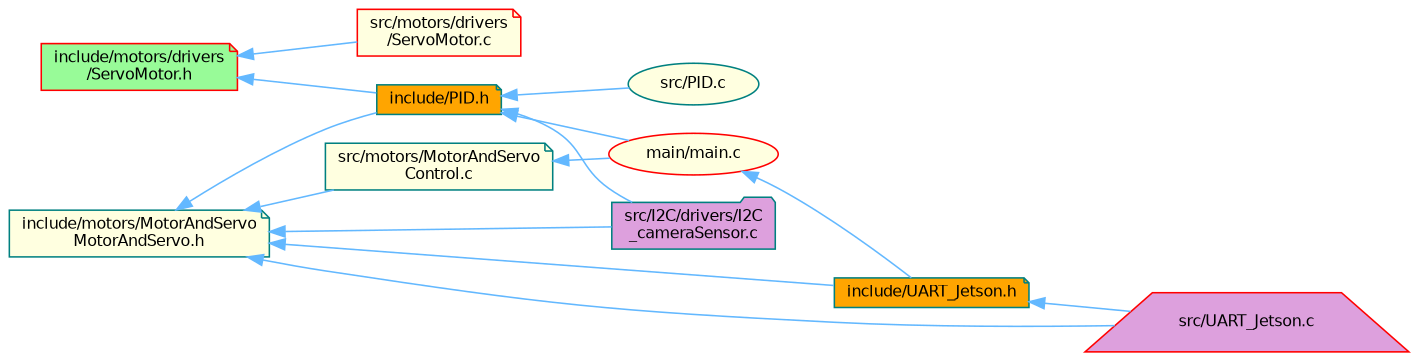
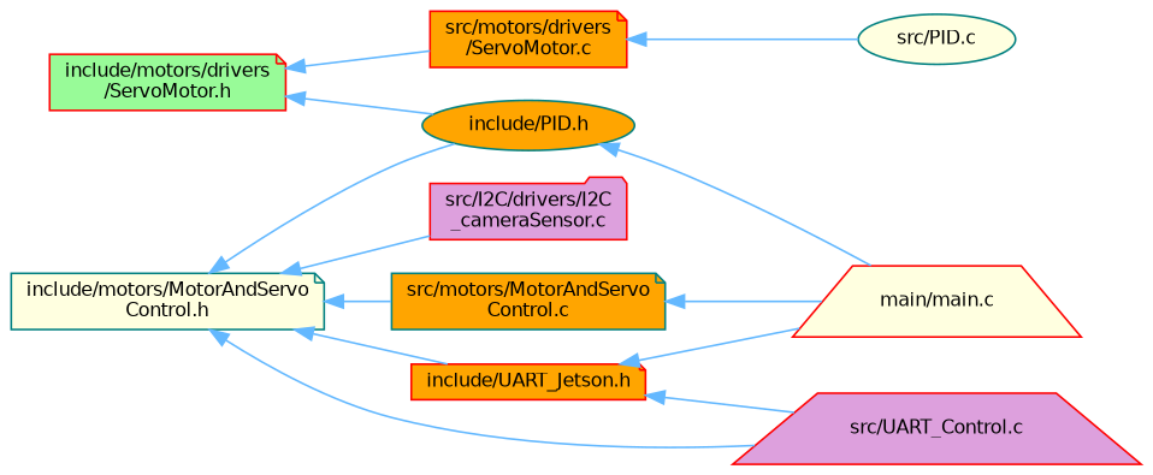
  digraph {
    rankdir=LR
    node [color=red fillcolor=lightyellow fontname=Helvetica fontsize=10 shape=note style=filled]
    edge [color=steelblue1 dir=back fontname=Helvetica fontsize=10 labelfontname=Helvetica labelfontsize=10 style=solid]
    n1 [fillcolor=palegreen fontcolor=black height=0.2 label="include/motors/drivers\l/ServoMotor.h" width=0.4]
-   n2 [height=0.2 label="src/motors/drivers\l/ServoMotor.c" width=0.4]
-   n3 [color=teal fillcolor=orange height=0.2 label="include/PID.h" width=0.4]
-   n4 [color=teal height=0.2 label="include/motors/MotorAndServo\lMotorAndServo.h" width=0.4]
-   n5 [color=teal fillcolor=plum height=0.2 label="src/I2C/drivers/I2C\l_cameraSensor.c" shape=folder width=0.4]
-   n6 [color=teal fillcolor=orange height=0.2 label="include/UART_Jetson.h" width=0.4]
-   n7 [fillcolor=plum height=0.2 label="src/UART_Jetson.c" shape=trapezium width=0.4]
-   n8 [color=teal height=0.2 label="src/motors/MotorAndServo\lControl.c" width=0.4]
-   n9 [height=0.2 label="main/main.c" shape=ellipse width=0.4]
+   n2 [fillcolor=orange height=0.2 label="src/motors/drivers\l/ServoMotor.c" width=0.4]
+   n3 [color=teal fillcolor=orange height=0.2 label="include/PID.h" shape=ellipse width=0.4]
+   n4 [color=teal height=0.2 label="include/motors/MotorAndServo\lControl.h" width=0.4]
+   n5 [fillcolor=plum height=0.2 label="src/I2C/drivers/I2C\l_cameraSensor.c" shape=folder width=0.4]
+   n6 [fillcolor=orange height=0.2 label="include/UART_Jetson.h" width=0.4]
+   n7 [fillcolor=plum height=0.2 label="src/UART_Control.c" shape=trapezium width=0.4]
+   n8 [color=teal fillcolor=orange height=0.2 label="src/motors/MotorAndServo\lControl.c" width=0.4]
+   n9 [height=0.2 label="main/main.c" shape=trapezium width=0.4]
    n10 [color=teal height=0.2 label="src/PID.c" shape=ellipse width=0.4]
    n1 -> n2
    n1 -> n3
-   n3 -> n5
    n3 -> n9
-   n3 -> n10
+   n2 -> n10
    n4 -> n3
    n4 -> n5
    n4 -> n6
    n4 -> n7
    n4 -> n8
    n6 -> n7
-   n9 -> n6
+   n6 -> n9
    n8 -> n9
  }
